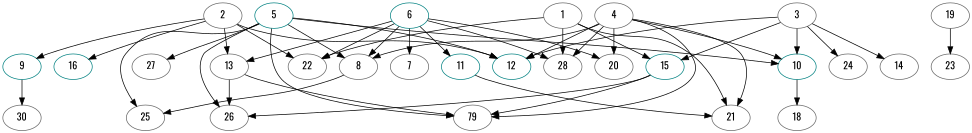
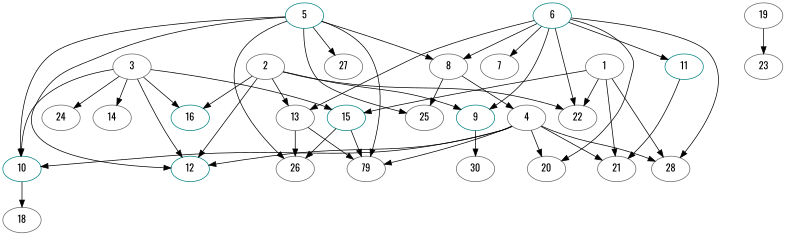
  digraph {
    fontname=Oswald
    node [alpha=0.09 color=gray40 fontname=Oswald]
    edge [fontname=Oswald]
    1 [alpha=0.04]
    15 [alpha=0.01 color=teal]
    21 [alpha=0.10]
    22 [alpha=0.10]
    28 [alpha=0.05]
    n6 [alpha=0.01 label=79]
    26
    2 [alpha=0.15]
    9 [alpha=0.01 color=teal]
    12 [alpha=0.13 color=teal]
    13 [alpha=0.14]
    16 [alpha=0.13 color=teal]
    30 [alpha=0.07]
    19 [alpha=0.15]
    23 [alpha=0.08]
    3 [alpha=0.08]
    10 [alpha=0.20 color=teal]
    14 [alpha=0.07]
    24 [alpha=0.14]
    18 [alpha=0.14]
    4
    8 [alpha=0.15]
    20
    25
    5 [alpha=0.18 color=teal]
    27 [alpha=0.10]
    6 [alpha=0.12 color=teal]
    7 [alpha=0.14]
    11 [alpha=0.08 color=teal]
    1 -> 15
    1 -> 21
    1 -> 22
    1 -> 28
    15 -> n6
    15 -> 26
    2 -> 22
    2 -> 9
    2 -> 12
    2 -> 13
    2 -> 16
    9 -> 30
    13 -> n6
    13 -> 26
    19 -> 23
    3 -> 15
    3 -> 12
+   3 -> 16
    3 -> 10
    3 -> 14
    3 -> 24
    10 -> 18
    4 -> 21
    4 -> 28
    4 -> n6
    4 -> 12
    4 -> 10
-   4 -> 8
+   8 -> 4
    4 -> 20
    8 -> 25
    5 -> n6
    5 -> 26
    5 -> 12
    5 -> 10
    5 -> 8
    5 -> 25
    5 -> 27
    6 -> 22
    6 -> 28
+   6 -> 9
    6 -> 13
    6 -> 8
    6 -> 20
    6 -> 7
    6 -> 11
    11 -> 21
  }
